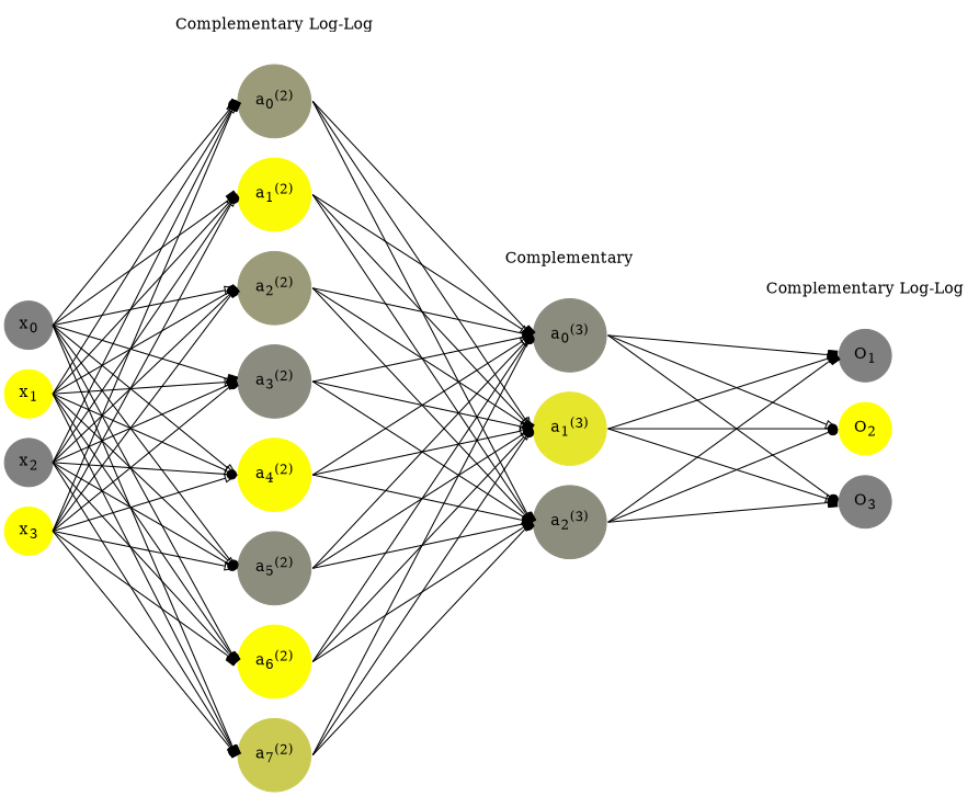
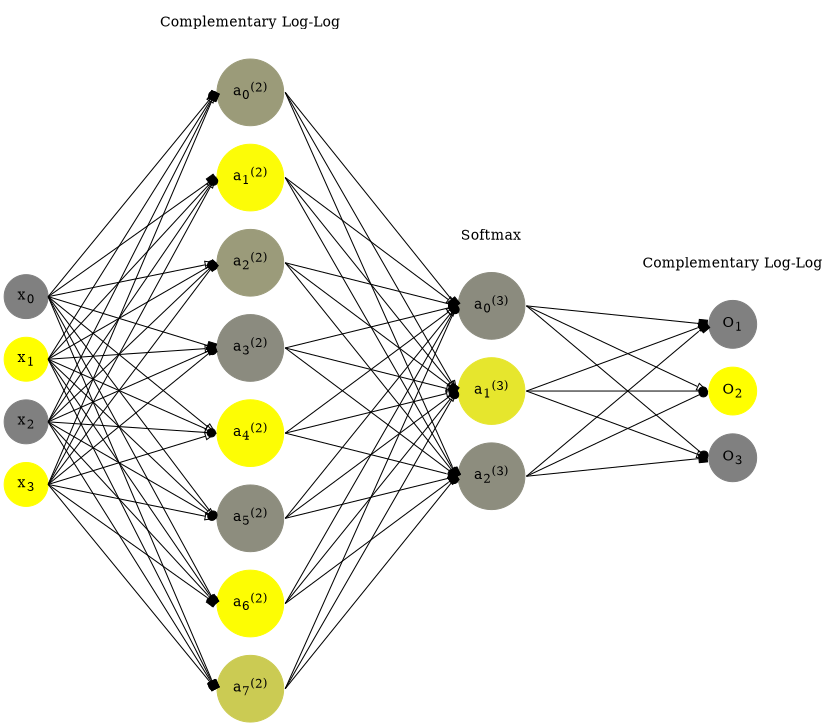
  digraph {
    rankdir=LR
    ranksep=1.4
    splines=false
    node [color="0.1667, 0.0, 0.5" fillcolor="0.1667, 0.0, 0.5" shape=circle style=filled]
    edge [headport=w style=solid tailport=e arrowhead=dot]
    n1 [label=<x<sub>0</sub>>]
    n2 [color="0.1667, 1.0, 1.0" fillcolor="0.1667, 1.0, 1.0" label=<x<sub>1</sub>>]
    n3 [label=<x<sub>2</sub>>]
    n4 [color="0.1667, 1.0, 1.0" fillcolor="0.1667, 1.0, 1.0" label=<x<sub>3</sub>>]
    n5 [color="0.1667, 0.218519, 0.609260" fillcolor="0.1667, 0.218519, 0.609260" label=<a<sub>0</sub><sup>(2)</sup>>]
    n6 [color="0.1667, 0.970337, 0.985169" fillcolor="0.1667, 0.970337, 0.985169" label=<a<sub>1</sub><sup>(2)</sup>>]
    n7 [color="0.1667, 0.213590, 0.606795" fillcolor="0.1667, 0.213590, 0.606795" label=<a<sub>2</sub><sup>(2)</sup>>]
    n8 [color="0.1667, 0.086153, 0.543076" fillcolor="0.1667, 0.086153, 0.543076" label=<a<sub>3</sub><sup>(2)</sup>>]
    n9 [color="0.1667, 0.980800, 0.990400" fillcolor="0.1667, 0.980800, 0.990400" label=<a<sub>4</sub><sup>(2)</sup>>]
    n10 [color="0.1667, 0.105898, 0.552949" fillcolor="0.1667, 0.105898, 0.552949" label=<a<sub>5</sub><sup>(2)</sup>>]
    n11 [color="0.1667, 0.984370, 0.992185" fillcolor="0.1667, 0.984370, 0.992185" label=<a<sub>6</sub><sup>(2)</sup>>]
    n12 [color="0.1667, 0.591301, 0.795650" fillcolor="0.1667, 0.591301, 0.795650" label=<a<sub>7</sub><sup>(2)</sup>>]
    n13 [color="0.1667, 0.089615, 0.544807" fillcolor="0.1667, 0.089615, 0.544807" label=<a<sub>0</sub><sup>(3)</sup>>]
    n14 [color="0.1667, 0.803691, 0.901846" fillcolor="0.1667, 0.803691, 0.901846" label=<a<sub>1</sub><sup>(3)</sup>>]
    n15 [color="0.1667, 0.106694, 0.553347" fillcolor="0.1667, 0.106694, 0.553347" label=<a<sub>2</sub><sup>(3)</sup>>]
    n16 [label=<O<sub>1</sub>>]
    n17 [color="0.1667, 1.0, 1.0" fillcolor="0.1667, 1.0, 1.0" label=<O<sub>2</sub>>]
    n18 [label=<O<sub>3</sub>>]
    n19 [label="Complementary Log-Log" shape=plaintext color=red fillcolor="" style=""]
-   n20 [label=Complementary shape=plaintext color=black fillcolor="" style=""]
+   n20 [label=Softmax shape=plaintext color=black fillcolor="" style=""]
    n21 [label="Complementary Log-Log" shape=plaintext color=black fillcolor="" style=""]
    subgraph sub_1 {
      n1
    }
    subgraph sub_2 {
      n2
    }
    subgraph sub_3 {
      n3
    }
    subgraph sub_4 {
      n4
    }
    subgraph sub_5 {
      n5
    }
    subgraph sub_6 {
      n6
    }
    subgraph sub_7 {
      n7
    }
    subgraph sub_8 {
      n8
    }
    subgraph sub_9 {
      n9
    }
    subgraph sub_10 {
      n10
    }
    subgraph sub_11 {
      n11
    }
    subgraph sub_12 {
      n12
    }
    subgraph sub_13 {
      n13
    }
    subgraph sub_14 {
      n14
    }
    subgraph sub_15 {
      n15
    }
    subgraph sub_16 {
      n16
    }
    subgraph sub_17 {
      n17
    }
    subgraph sub_18 {
      n18
    }
    subgraph sub_19 {
      rank=same
      n1
      n2
      n3
      n4
    }
    subgraph sub_20 {
      rank=same
      n5
      n6
      n7
      n8
      n9
      n10
      n11
      n12
    }
    subgraph sub_21 {
      rank=same
      n13
      n14
      n15
    }
    subgraph sub_22 {
      rank=same
      n16
      n17
      n18
    }
    subgraph sub_23 {
      rank=same
      n5
      n19
    }
    subgraph sub_24 {
      rank=same
      n13
      n20
    }
    subgraph sub_25 {
      rank=same
      n16
      n21
    }
    n1 -> n2 [style=invis arrowhead=""]
    n1 -> n5
    n1 -> n6 [arrowhead=box]
    n1 -> n7 [arrowhead=onormal]
    n1 -> n8 [arrowhead=box]
    n1 -> n9 [arrowhead=onormal]
    n1 -> n10
    n1 -> n11
    n1 -> n12 [arrowhead=box]
    n2 -> n3 [style=invis arrowhead=""]
    n2 -> n5 [arrowhead=onormal]
    n2 -> n6
    n2 -> n7
    n2 -> n8 [arrowhead=onormal]
    n2 -> n9 [arrowhead=onormal]
    n2 -> n10 [arrowhead=onormal]
    n2 -> n11 [arrowhead=box]
    n2 -> n12 [arrowhead=box]
    n3 -> n4 [style=invis arrowhead=""]
    n3 -> n5 [arrowhead=box]
    n3 -> n6 [arrowhead=onormal]
    n3 -> n7 [arrowhead=box]
    n3 -> n8 [arrowhead=box]
    n3 -> n9
    n3 -> n10
    n3 -> n11 [arrowhead=box]
    n3 -> n12 [arrowhead=box]
    n4 -> n5 [arrowhead=box]
    n4 -> n6
    n4 -> n7
    n4 -> n8
    n4 -> n9 [arrowhead=onormal]
    n4 -> n10 [arrowhead=onormal]
    n4 -> n11 [arrowhead=box]
    n4 -> n12
    n5 -> n6 [style=invis arrowhead=""]
    n5 -> n13 [arrowhead=box]
    n5 -> n14 [arrowhead=onormal]
    n5 -> n15 [arrowhead=box]
    n6 -> n7 [style=invis arrowhead=""]
    n6 -> n13 [arrowhead=onormal]
    n6 -> n14 [arrowhead=onormal]
    n6 -> n15 [arrowhead=box]
    n7 -> n8 [style=invis arrowhead=""]
    n7 -> n13
    n7 -> n14 [arrowhead=box]
    n7 -> n15 [arrowhead=box]
    n8 -> n9 [style=invis arrowhead=""]
    n8 -> n13
    n8 -> n14 [arrowhead=onormal]
    n8 -> n15
    n9 -> n10 [style=invis arrowhead=""]
    n9 -> n13 [arrowhead=onormal]
    n9 -> n14 [arrowhead=onormal]
    n9 -> n15 [arrowhead=box]
    n10 -> n11 [style=invis arrowhead=""]
    n10 -> n13 [arrowhead=onormal]
    n10 -> n14
    n10 -> n15
    n11 -> n12 [style=invis arrowhead=""]
    n11 -> n13
    n11 -> n14 [arrowhead=onormal]
    n11 -> n15 [arrowhead=box]
    n12 -> n13
    n12 -> n14
    n12 -> n15
    n13 -> n14 [style=invis arrowhead=""]
    n13 -> n16 [arrowhead=box]
    n13 -> n17 [arrowhead=onormal]
    n13 -> n18
    n14 -> n15 [style=invis arrowhead=""]
    n14 -> n16 [arrowhead=box]
    n14 -> n17
    n14 -> n18 [arrowhead=onormal]
    n15 -> n16 [arrowhead=box]
    n15 -> n17
    n15 -> n18 [arrowhead=box]
    n16 -> n17 [style=invis arrowhead=""]
    n17 -> n18 [style=invis arrowhead=""]
    n19 -> n5 [style=invis arrowhead=""]
    n20 -> n13 [style=invis arrowhead=""]
    n21 -> n16 [style=invis arrowhead=""]
  }
